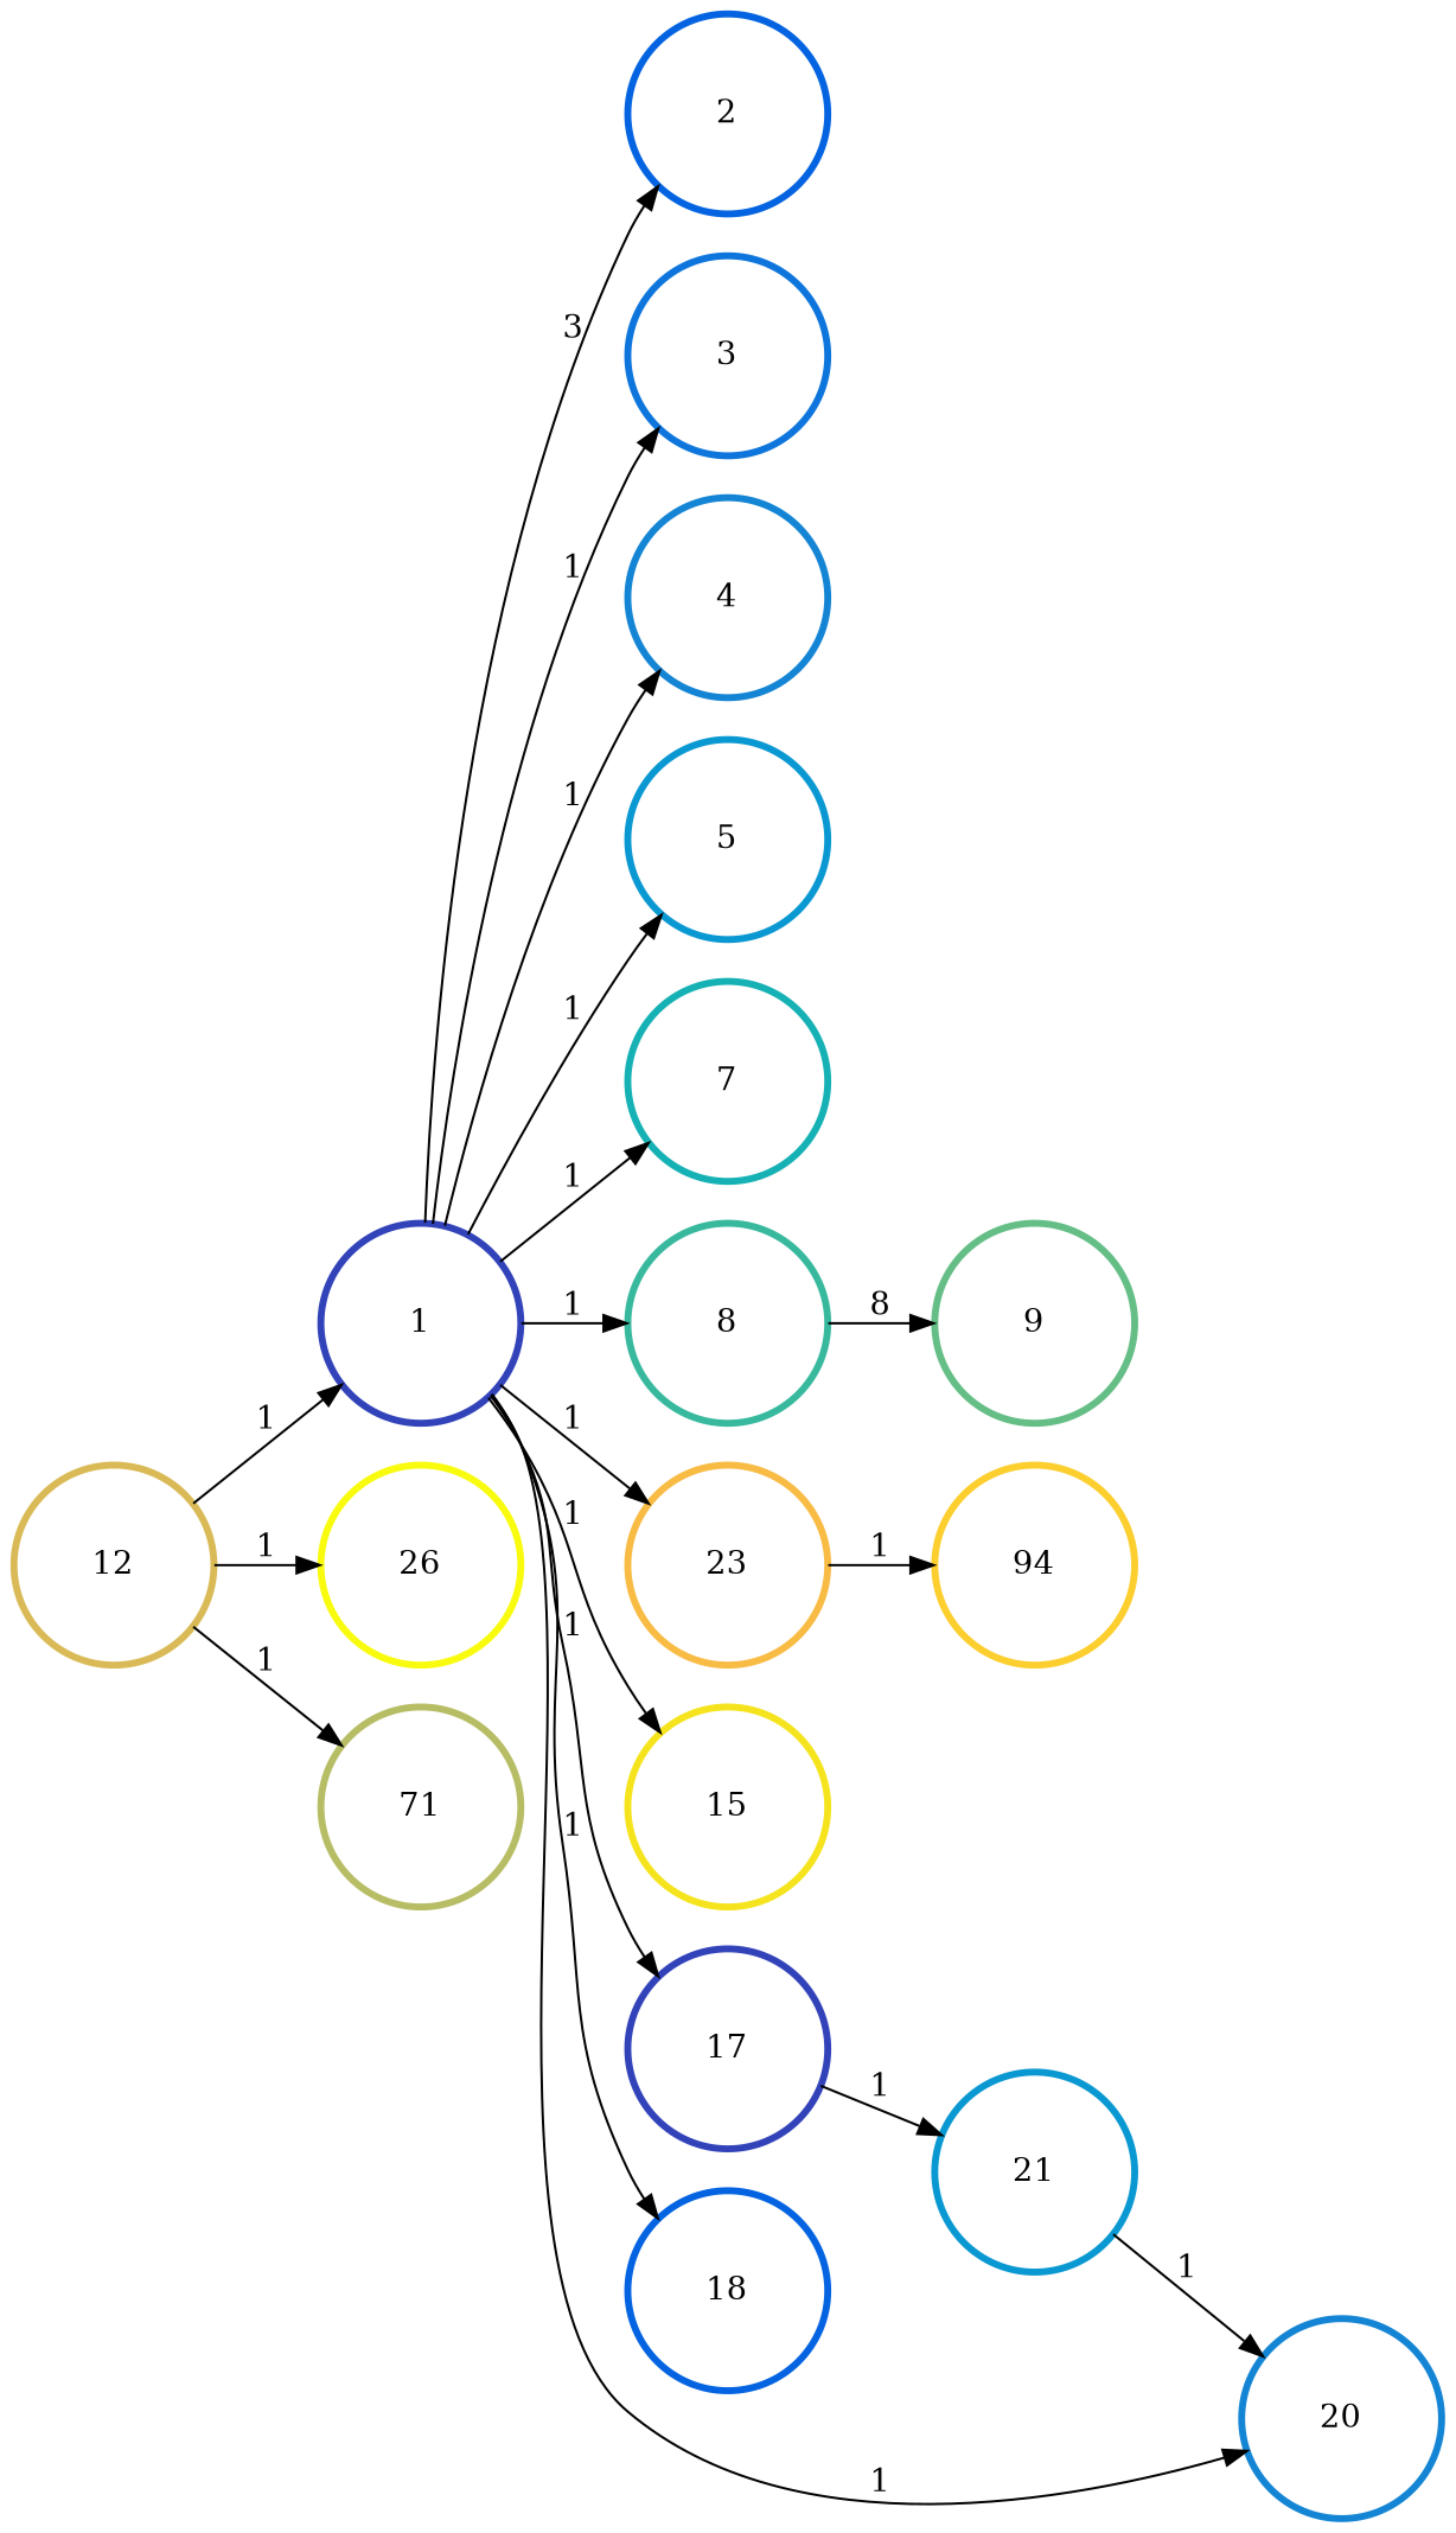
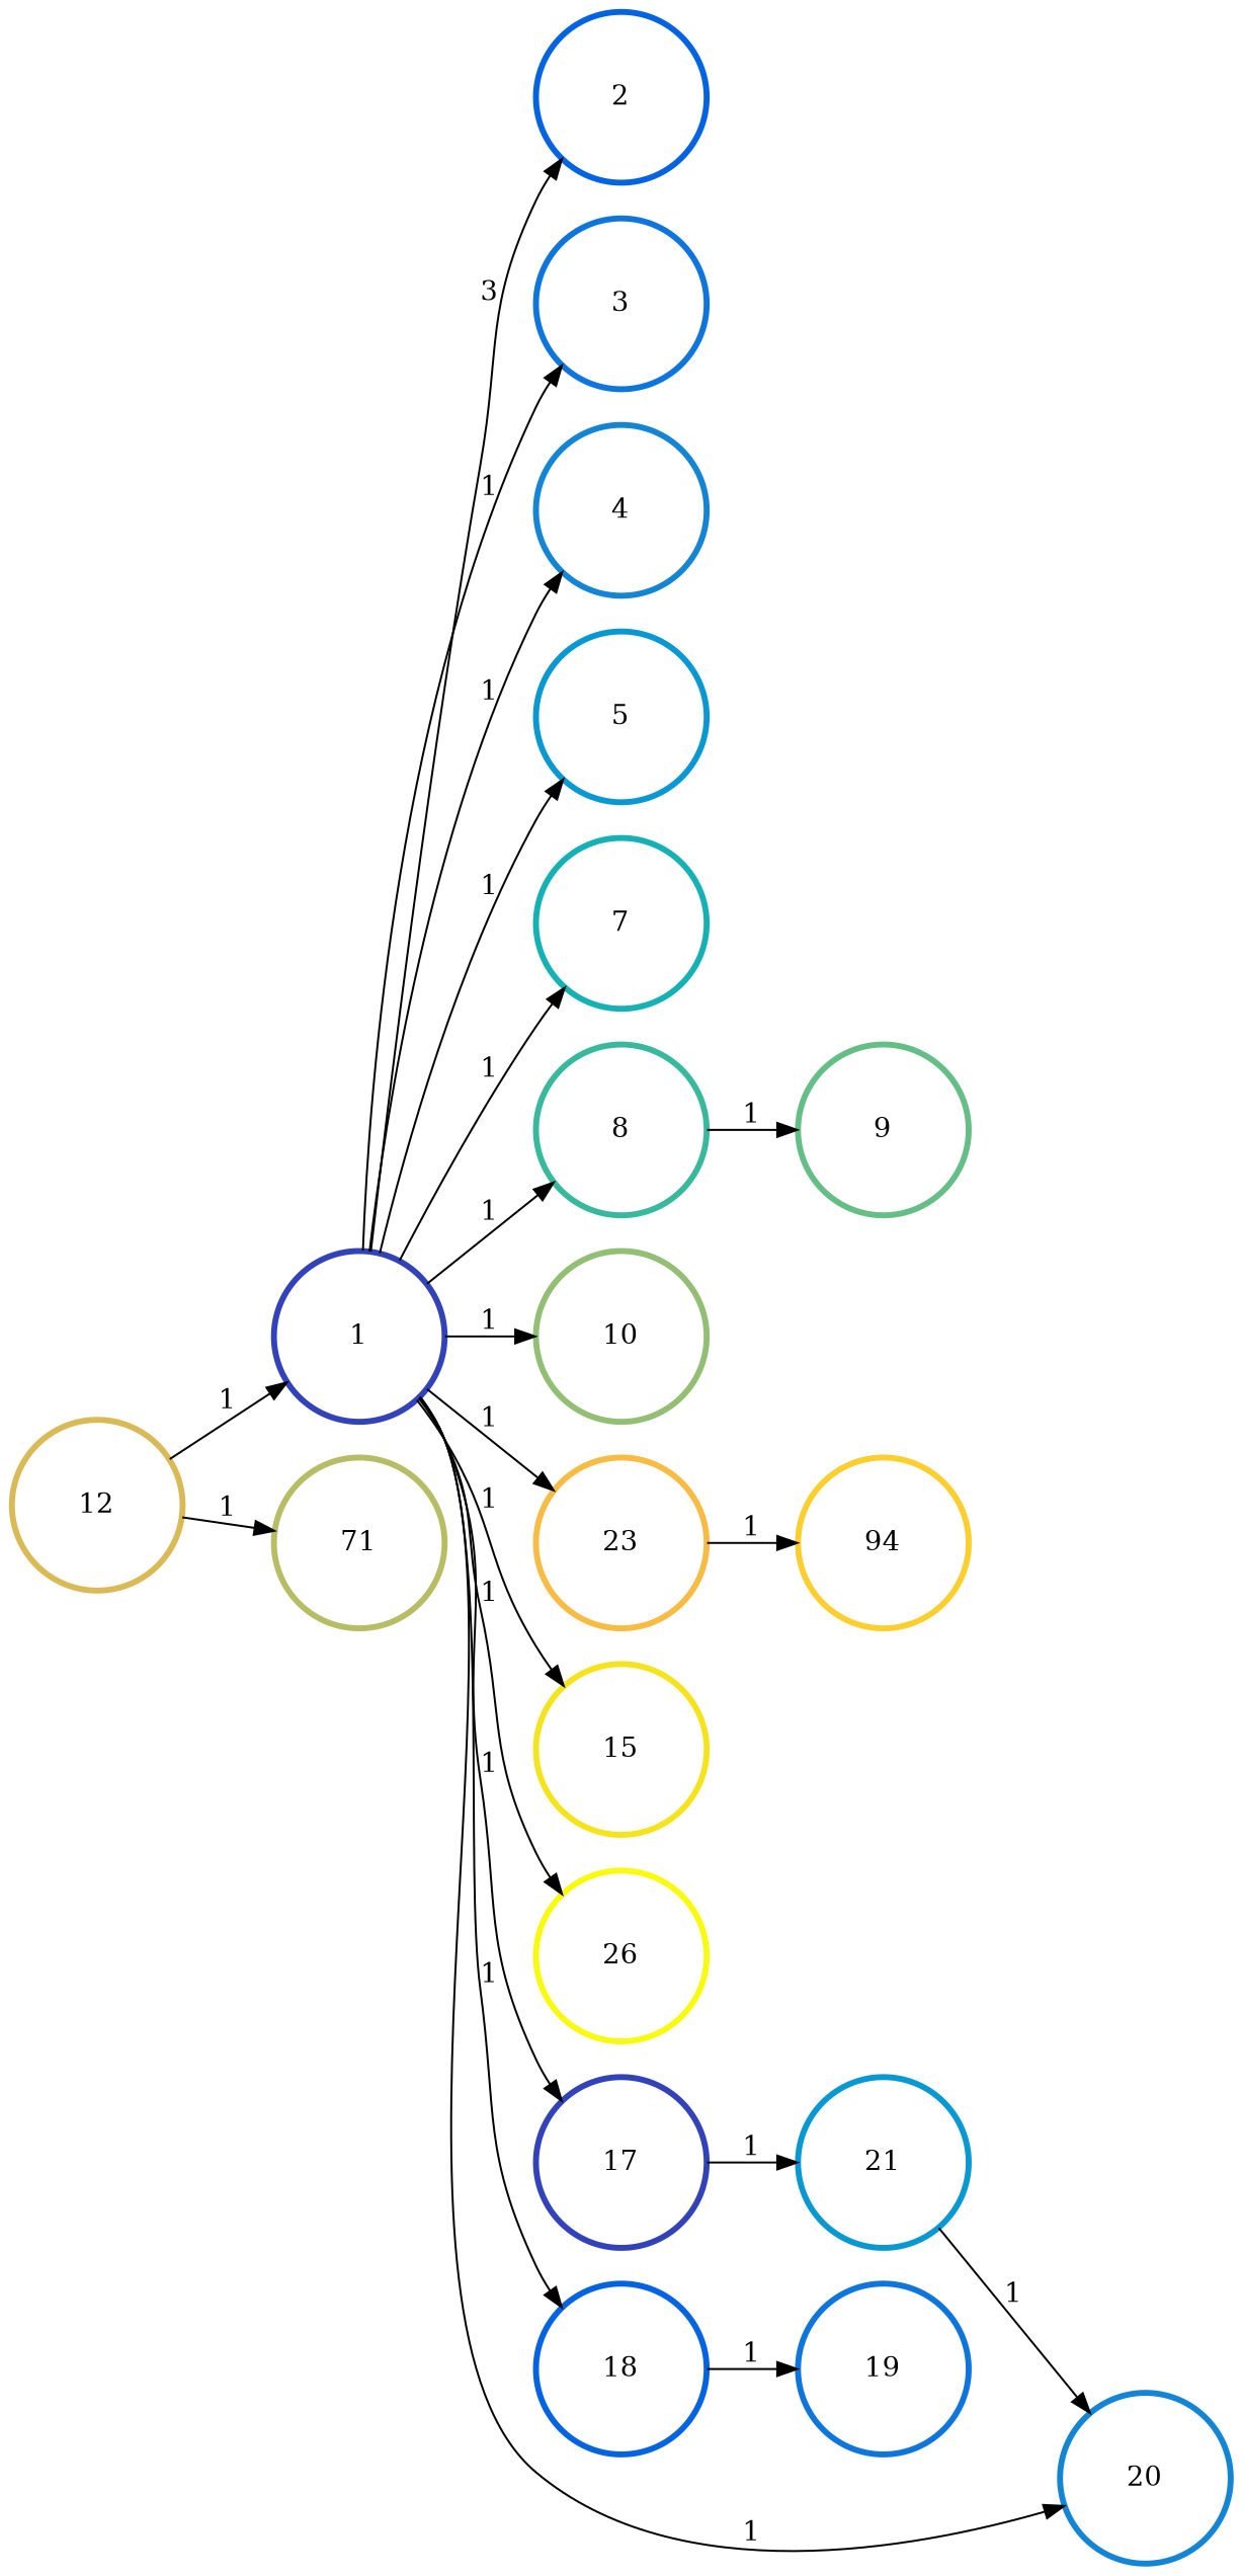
  digraph {
    rankdir=LR
    node [color="#3243BA" penwidth=3]
    edge [color=black penwidth=1]
    n1 [height=1.2 label=1 width=1.2]
    n2 [color="#0363E1" height=1.2 label=2 width=1.2]
    n3 [color="#0D75DC" height=1.2 label=3 width=1.2]
    n4 [color="#1485D4" height=1.2 label=4 width=1.2]
    n5 [color="#0998D1" height=1.2 label=5 width=1.2]
    n6 [color="#15B1B4" height=1.2 label=7 width=1.2]
    n7 [color="#38B99E" height=1.2 label=8 width=1.2]
+   n8 [color="#92BF73" height=1.2 label=10 width=1.2]
    n9 [color="#F8BB44" height=1.2 label=23 width=1.2]
    n10 [color="#F5E41D" height=1.2 label=15 width=1.2]
    n11 [color="#F9FB0E" height=1.2 label=26 width=1.2]
    n12 [height=1.2 label=17 width=1.2]
    n13 [color="#0363E1" height=1.2 label=18 width=1.2]
    n14 [color="#1485D4" height=1.2 label=20 width=1.2]
    n15 [color="#65BE86" height=1.2 label=9 width=1.2]
    n16 [color="#D9BA56" height=1.2 label=12 width=1.2]
    n17 [color="#B7BD64" height=1.2 label=71 width=1.2]
    n18 [color="#FCCE2E" height=1.2 label=94 width=1.2]
    n19 [color="#0998D1" height=1.2 label=21 width=1.2]
+   n20 [color="#0D75DC" height=1.2 label=19 width=1.2]
    n1 -> n2 [label=3]
    n1 -> n3 [label=1]
    n1 -> n4 [label=1]
    n1 -> n5 [label=1]
    n1 -> n6 [label=1]
    n1 -> n7 [label=1]
+   n1 -> n8 [label=1]
    n1 -> n9 [label=1]
    n1 -> n10 [label=1]
-   n16 -> n11 [label=1]
+   n1 -> n11 [label=1]
    n1 -> n12 [label=1]
    n1 -> n13 [label=1]
    n1 -> n14 [label=1]
-   n7 -> n15 [label=8]
+   n7 -> n15 [label=1]
    n9 -> n18 [label=1]
    n12 -> n19 [label=1]
+   n13 -> n20 [label=1]
    n16 -> n1 [label=1]
    n16 -> n17 [label=1]
    n19 -> n14 [label=1]
  }
